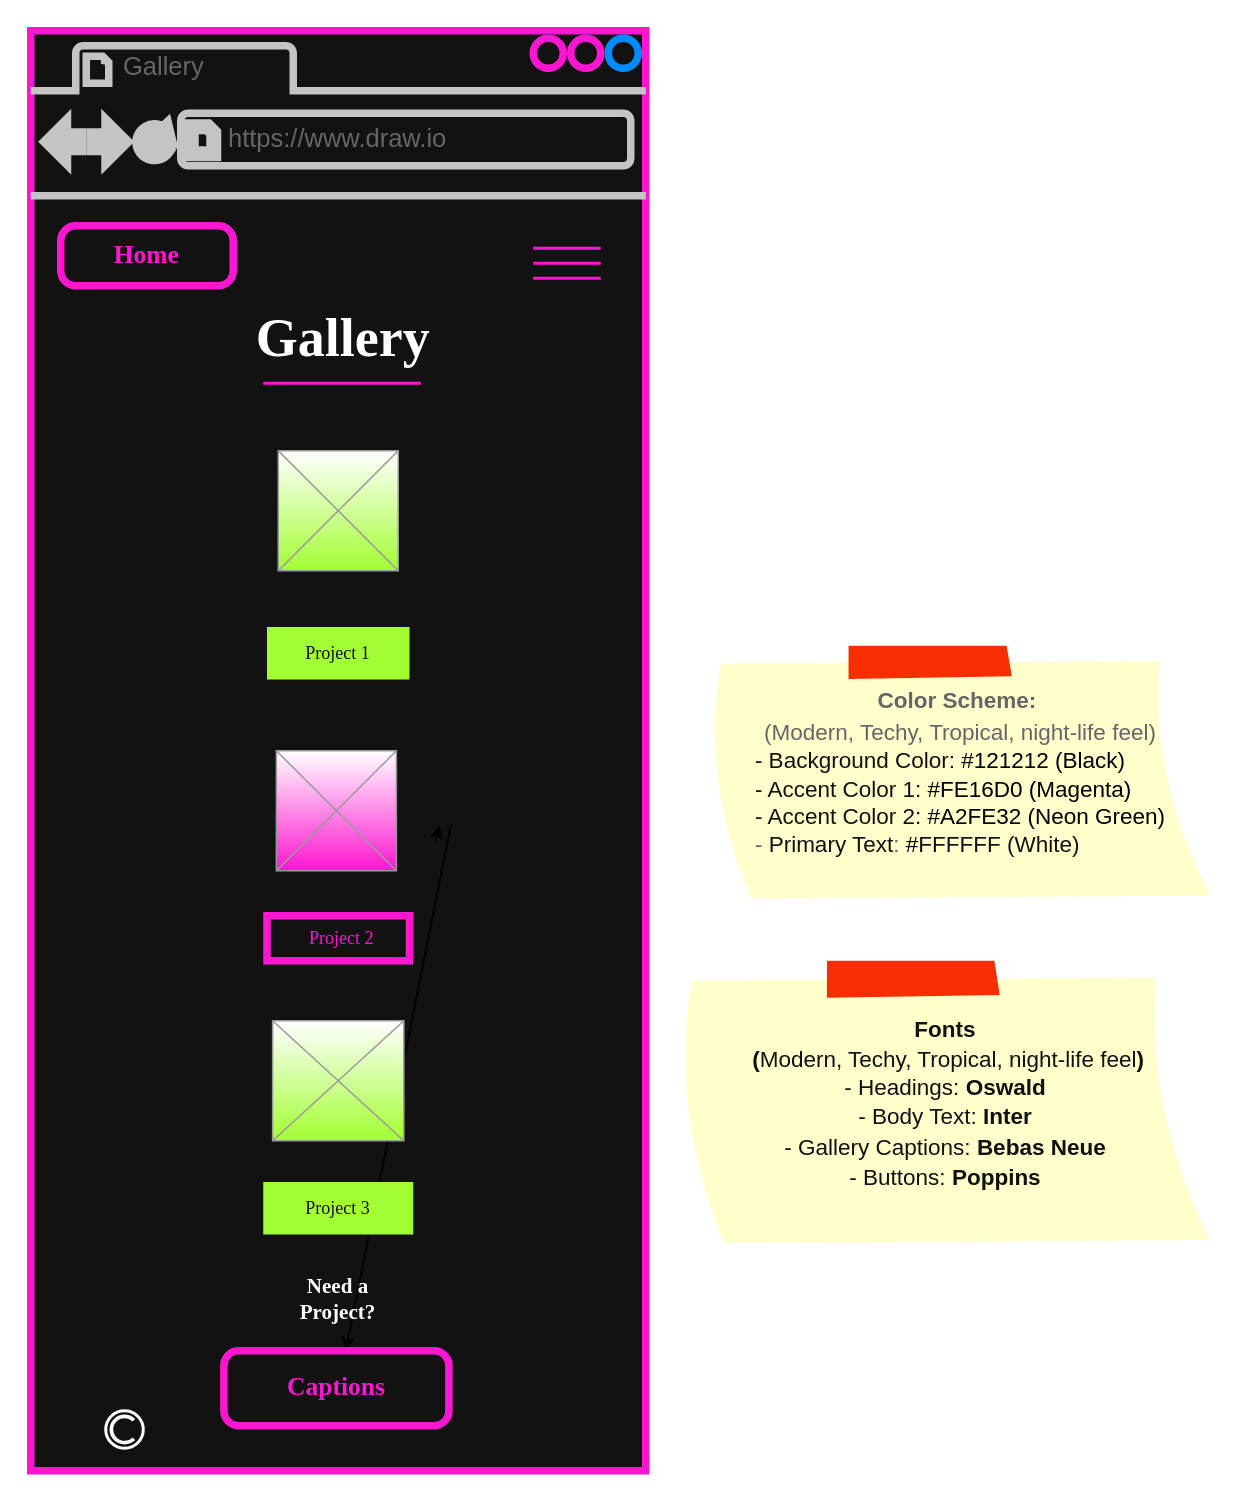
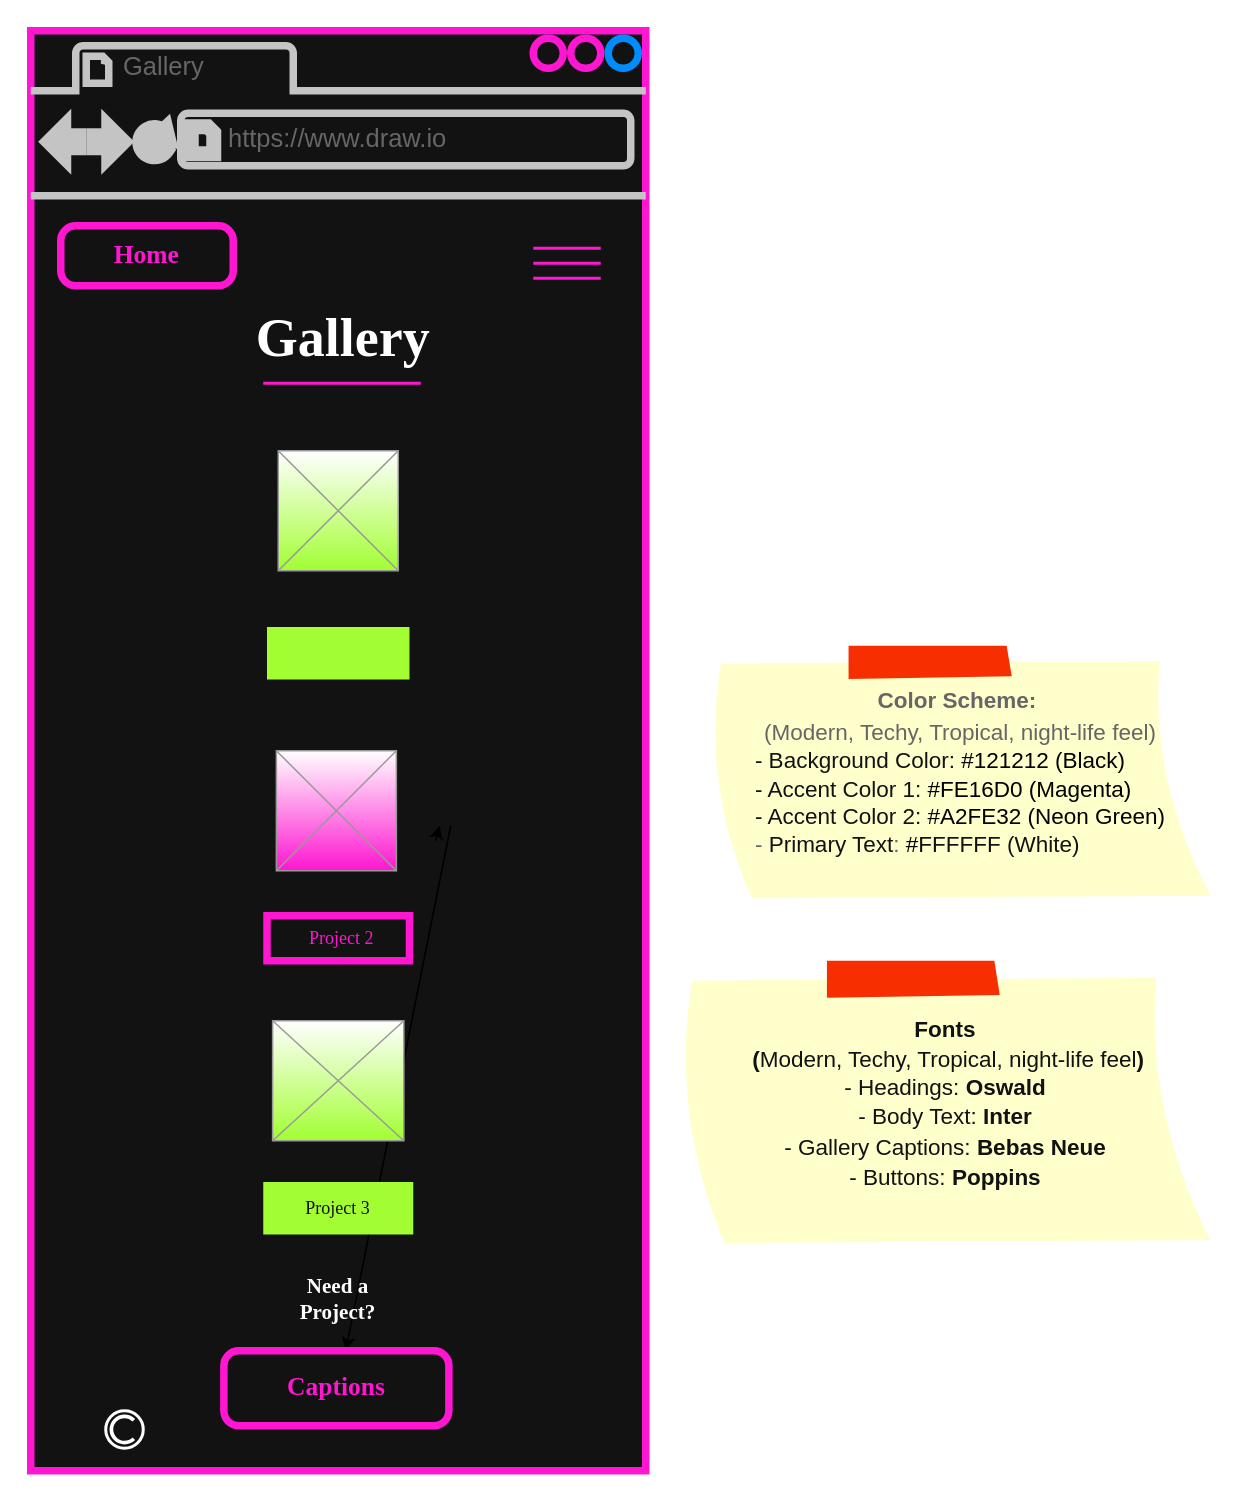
  <mxCell id="0" />
  <mxCell id="1" parent="0" />
  <mxCell id="2" value="" style="strokeWidth=5;shadow=0;dashed=0;align=center;html=1;shape=mxgraph.mockup.containers.browserWindow;rSize=0;strokeColor=#FE16D0;strokeColor2=#008cff;strokeColor3=#c4c4c4;mainText=,;recursiveResize=0;fillColor=#121212;fontFamily=Inter;fontSource=https%3A%2F%2Ffonts.googleapis.com%2Fcss%3Ffamily%3DInter;gradientColor=default;" parent="1" vertex="1"><mxGeometry x="20" y="20" width="410" height="960" as="geometry" /></mxCell>
  <mxCell id="3" value="Gallery" style="strokeWidth=1;shadow=0;dashed=0;align=center;html=1;shape=mxgraph.mockup.containers.anchor;fontSize=17;fontColor=#666666;align=left;" parent="2" vertex="1"><mxGeometry x="60" y="12" width="110" height="26" as="geometry" /></mxCell>
  <mxCell id="4" value="https://www.draw.io" style="strokeWidth=1;shadow=0;dashed=0;align=center;html=1;shape=mxgraph.mockup.containers.anchor;rSize=0;fontSize=17;fontColor=#666666;align=left;" parent="2" vertex="1"><mxGeometry x="130" y="60" width="250" height="26" as="geometry" /></mxCell>
  <mxCell id="5" value="" style="edgeStyle=none;html=1;" parent="2" edge="1"><mxGeometry relative="1" as="geometry"><mxPoint x="280" y="530" as="sourcePoint" /><mxPoint x="210" y="880" as="targetPoint" /></mxGeometry></mxCell>
  <mxCell id="6" value="&lt;font data-font-src=&quot;https://fonts.googleapis.com/css?family=Poppins&quot; face=&quot;Poppins&quot; style=&quot;color: rgb(254, 22, 208);&quot;&gt;Home&lt;/font&gt;" style="strokeWidth=5;shadow=0;dashed=0;align=center;html=1;shape=mxgraph.mockup.buttons.button;strokeColor=#FE16D0;fontColor=#ffffff;mainText=;buttonStyle=round;fontSize=17;fontStyle=1;fillColor=#121212;whiteSpace=wrap;fontFamily=Oswald;fontSource=https%3A%2F%2Ffonts.googleapis.com%2Fcss%3Ffamily%3DOswald;textShadow=0;labelBackgroundColor=none;gradientColor=none;" parent="2" vertex="1"><mxGeometry x="20" y="130" width="115" height="40" as="geometry" /></mxCell>
  <mxCell id="7" value="" style="strokeColor=#FFFFFF;verticalLabelPosition=bottom;shadow=0;dashed=0;verticalAlign=top;strokeWidth=2;html=1;shape=mxgraph.mockup.misc.copyrightIcon;labelBorderColor=none;fontColor=#333333;fillColor=#121212;" parent="2" vertex="1"><mxGeometry x="50" y="920" width="25" height="25" as="geometry" /></mxCell>
  <mxCell id="8" value="&lt;h3&gt;&lt;font style=&quot;color: rgb(255, 255, 255);&quot; data-font-src=&quot;https://fonts.googleapis.com/css?family=Oswald&quot; face=&quot;Oswald&quot;&gt;Need a Project?&lt;/font&gt;&lt;/h3&gt;" style="text;html=1;strokeColor=none;fillColor=none;align=center;verticalAlign=middle;whiteSpace=wrap;rounded=0;labelBorderColor=none;fontColor=#E76F51;" parent="2" vertex="1"><mxGeometry x="175" y="830" width="60" height="30" as="geometry" /></mxCell>
  <mxCell id="9" value="" style="verticalLabelPosition=bottom;shadow=0;dashed=0;align=center;html=1;verticalAlign=top;strokeWidth=1;shape=mxgraph.mockup.graphics.simpleIcon;strokeColor=#999999;gradientColor=#A2FE32;" parent="2" vertex="1"><mxGeometry x="165" y="280" width="80" height="80" as="geometry" /></mxCell>
  <mxCell id="10" value="" style="edgeStyle=none;html=1;" parent="2" edge="1"><mxGeometry relative="1" as="geometry"><mxPoint x="270" y="540" as="sourcePoint" /><mxPoint x="272.5" y="530" as="targetPoint" /></mxGeometry></mxCell>
  <mxCell id="11" value="" style="rounded=0;whiteSpace=wrap;html=1;fillColor=#A2FE32;strokeColor=#A2FE32;strokeWidth=5;" parent="2" vertex="1"><mxGeometry x="159.99" y="400" width="90" height="30" as="geometry" /></mxCell>
  <mxCell id="12" value="" style="rounded=0;whiteSpace=wrap;html=1;fillColor=#121212;strokeColor=#FE16D0;strokeWidth=5;" parent="2" vertex="1"><mxGeometry x="157.5" y="590" width="95" height="30" as="geometry" /></mxCell>
- <mxCell id="13" value="&lt;font style=&quot;color: rgb(18, 18, 18);&quot; face=&quot;Poppins&quot;&gt;Project 1&lt;/font&gt;" style="text;html=1;align=center;verticalAlign=middle;whiteSpace=wrap;rounded=0;" parent="2" vertex="1"><mxGeometry x="168.12" y="400" width="73.75" height="30" as="geometry" /></mxCell>
  <mxCell id="14" value="&lt;font style=&quot;color: rgb(254, 22, 208);&quot; data-font-src=&quot;https://fonts.googleapis.com/css?family=Poppins&quot; face=&quot;Poppins&quot;&gt;Project 2&lt;/font&gt;" style="text;html=1;align=center;verticalAlign=middle;whiteSpace=wrap;rounded=0;" parent="2" vertex="1"><mxGeometry x="175" y="590" width="65" height="30" as="geometry" /></mxCell>
  <mxCell id="15" value="" style="line;strokeWidth=2;html=1;strokeColor=#FE16D0;gradientColor=none;" parent="2" vertex="1"><mxGeometry x="335" y="150" width="45" height="10" as="geometry" /></mxCell>
  <mxCell id="16" value="" style="line;strokeWidth=2;html=1;strokeColor=#FE16D0;gradientColor=#39FF14;textShadow=0;" parent="2" vertex="1"><mxGeometry x="335" y="160" width="45" height="10" as="geometry" /></mxCell>
  <mxCell id="17" value="" style="line;strokeWidth=2;html=1;strokeColor=#FE16D0;gradientColor=none;" parent="2" vertex="1"><mxGeometry x="335" y="140" width="45" height="10" as="geometry" /></mxCell>
  <mxCell id="18" value="" style="verticalLabelPosition=bottom;shadow=0;dashed=0;align=center;html=1;verticalAlign=top;strokeWidth=1;shape=mxgraph.mockup.graphics.simpleIcon;strokeColor=#999999;gradientColor=#FE16D0;" parent="2" vertex="1"><mxGeometry x="163.75" y="480" width="80" height="80" as="geometry" /></mxCell>
  <mxCell id="19" value="" style="verticalLabelPosition=bottom;shadow=0;dashed=0;align=center;html=1;verticalAlign=top;strokeWidth=1;shape=mxgraph.mockup.graphics.simpleIcon;strokeColor=#999999;gradientColor=#A2FE32;" parent="2" vertex="1"><mxGeometry x="161.24" y="660" width="87.5" height="80" as="geometry" /></mxCell>
  <mxCell id="20" value="" style="rounded=0;whiteSpace=wrap;html=1;fillColor=#A2FE32;strokeColor=#A2FE32;strokeWidth=5;" parent="2" vertex="1"><mxGeometry x="157.5" y="770" width="95" height="30" as="geometry" /></mxCell>
  <mxCell id="21" value="&lt;font style=&quot;color: rgb(18, 18, 18);&quot; data-font-src=&quot;https://fonts.googleapis.com/css?family=Poppins&quot; face=&quot;Poppins&quot;&gt;Project 3&lt;/font&gt;" style="text;html=1;align=center;verticalAlign=middle;whiteSpace=wrap;rounded=0;" parent="2" vertex="1"><mxGeometry x="175" y="770" width="60" height="30" as="geometry" /></mxCell>
  <mxCell id="22" value="&lt;h2&gt;&lt;font style=&quot;color: rgb(255, 255, 255);&quot; data-font-src=&quot;https://fonts.googleapis.com/css?family=Oswald&quot; face=&quot;Oswald&quot;&gt;Gallery&lt;/font&gt;&lt;/h2&gt;" style="text;strokeColor=none;fillColor=none;html=1;fontSize=24;fontStyle=1;verticalAlign=middle;align=center;fontColor=#00FFFF;labelBorderColor=none;" parent="2" vertex="1"><mxGeometry x="150" y="170" width="115" height="70" as="geometry" /></mxCell>
  <mxCell id="23" value="&lt;font style=&quot;color: rgb(254, 22, 208);&quot; face=&quot;Poppins&quot;&gt;Captions&lt;/font&gt;" style="strokeWidth=5;shadow=0;dashed=0;align=center;html=1;shape=mxgraph.mockup.buttons.button;strokeColor=#FE16D0;fontColor=#ffffff;mainText=;buttonStyle=round;fontSize=17;fontStyle=1;fillColor=#121212;whiteSpace=wrap;labelBorderColor=none;" parent="2" vertex="1"><mxGeometry x="128.75" y="880" width="150" height="50" as="geometry" /></mxCell>
  <mxCell id="24" value="" style="line;strokeWidth=2;html=1;strokeColor=#FE16D0;gradientColor=#39FF14;textShadow=0;" vertex="1" parent="2"><mxGeometry x="155" y="230" width="105" height="10" as="geometry" /></mxCell>
  <mxCell id="25" value="&lt;div style=&quot;&quot;&gt;&lt;font style=&quot;font-size: 15px;&quot;&gt;&lt;b style=&quot;background-color: transparent;&quot;&gt;Color Scheme:&lt;/b&gt;&lt;span style=&quot;background-color: transparent;&quot;&gt;&amp;nbsp;&lt;/span&gt;&lt;/font&gt;&lt;/div&gt;&lt;div style=&quot;&quot;&gt;&lt;span style=&quot;background-color: transparent;&quot;&gt;&lt;font style=&quot;font-size: 15px;&quot;&gt;(Modern, Techy, Tropical, night-life feel)&lt;/font&gt;&lt;/span&gt;&lt;/div&gt;&lt;font style=&quot;color: rgb(18, 18, 18); font-size: 15px;&quot;&gt;&lt;div style=&quot;text-align: left;&quot;&gt;&lt;span style=&quot;background-color: transparent;&quot;&gt;- Background Color:&amp;nbsp;&lt;/span&gt;&lt;span style=&quot;background-color: transparent; line-height: 18.4px; color: rgb(0, 0, 0);&quot;&gt;#&lt;span style=&quot;line-height: 15.333px; color: rgb(0, 0, 0);&quot;&gt;121212&lt;/span&gt;&lt;span style=&quot;color: rgb(0, 0, 0);&quot;&gt;&lt;/span&gt;&amp;nbsp;(Black)&lt;/span&gt;&lt;/div&gt;&lt;font face=&quot;Helvetica&quot;&gt;&lt;div style=&quot;text-align: left;&quot;&gt;&lt;span style=&quot;background-color: transparent;&quot;&gt;- Accent Color 1:&amp;nbsp;&lt;/span&gt;&lt;span style=&quot;background-color: transparent; line-height: 18.4px; color: rgb(0, 0, 0);&quot;&gt;#&lt;/span&gt;&lt;span style=&quot;background-color: transparent; line-height: 18.4px; color: rgb(0, 0, 0);&quot;&gt;&lt;font&gt;FE16D0&lt;/font&gt;&lt;/span&gt;&lt;span style=&quot;background-color: transparent; line-height: 18.4px; color: rgb(0, 0, 0);&quot;&gt;&amp;nbsp;(Magenta)&lt;/span&gt;&lt;/div&gt;&lt;div style=&quot;text-align: left;&quot;&gt;&lt;span style=&quot;background-color: transparent;&quot;&gt;- Accent Color 2:&amp;nbsp;&lt;/span&gt;&lt;span style=&quot;background-color: transparent; line-height: 18.4px; color: rgb(0, 0, 0);&quot;&gt;#&lt;/span&gt;&lt;span style=&quot;background-color: transparent; line-height: 18.4px; color: rgb(0, 0, 0);&quot;&gt;&lt;font&gt;A2FE32&lt;/font&gt;&lt;/span&gt;&lt;span style=&quot;background-color: transparent; line-height: 18.4px; color: rgb(0, 0, 0);&quot;&gt;&amp;nbsp;(Neon Green)&lt;/span&gt;&lt;/div&gt;&lt;/font&gt;&lt;/font&gt;&lt;div&gt;&lt;div style=&quot;text-align: left;&quot;&gt;&lt;font style=&quot;font-size: 15px;&quot;&gt;&lt;span style=&quot;scrollbar-color: light-dark(#e2e2e2, #4b4b4b)&lt;br/&gt;&#09;&#09;&#09;&#09;&#09;light-dark(#fbfbfb, var(--dark-panel-color)); line-height: 18.4px;&quot;&gt;&lt;span style=&quot;scrollbar-color: light-dark(#e2e2e2, #4b4b4b)&lt;br/&gt;&#09;&#09;&#09;&#09;&#09;light-dark(#fbfbfb, var(--dark-panel-color)); line-height: 18.4px;&quot;&gt;&lt;font style=&quot;&quot; face=&quot;Helvetica&quot;&gt;&lt;span style=&quot;color: rgb(102, 102, 102);&quot;&gt;- &lt;/span&gt;&lt;span style=&quot;color: rgb(102, 102, 102);&quot;&gt;&lt;font style=&quot;color: rgb(18, 18, 18);&quot;&gt;Primary Text&lt;/font&gt;&lt;/span&gt;&lt;span style=&quot;color: rgb(102, 102, 102);&quot;&gt;:&amp;nbsp;&lt;/span&gt;&lt;span style=&quot;color: rgb(0, 0, 0); scrollbar-color: light-dark(#e2e2e2, #4b4b4b)&lt;br/&gt;&#09;&#09;&#09;&#09;&#09;light-dark(#fbfbfb, var(--dark-panel-color)); line-height: 18.4px;&quot;&gt;#&lt;/span&gt;&lt;/font&gt;&lt;/span&gt;&lt;/span&gt;&lt;span style=&quot;color: light-dark(rgb(18, 18, 18), rgb(222, 222, 222)); background-color: transparent;&quot;&gt;&lt;font&gt;FFFFFF&lt;/font&gt;&lt;/span&gt;&lt;span style=&quot;color: light-dark(rgb(18, 18, 18), rgb(222, 222, 222)); background-color: transparent;&quot;&gt;&amp;nbsp;(White)&lt;/span&gt;&lt;/font&gt;&lt;/div&gt;&lt;/div&gt;" style="strokeWidth=1;shadow=0;dashed=0;align=center;html=1;shape=mxgraph.mockup.text.stickyNote2;fontColor=#666666;mainText=;fontSize=17;whiteSpace=wrap;fillColor=#ffffcc;strokeColor=#F62E00;" parent="1" vertex="1"><mxGeometry x="470" y="430" width="340" height="170" as="geometry" /></mxCell>
  <mxCell id="26" value="&lt;b&gt;&lt;font style=&quot;font-size: 15px; color: rgb(18, 18, 18);&quot;&gt;Fonts&lt;/font&gt;&lt;/b&gt;&lt;div&gt;&lt;font style=&quot;font-size: 15px; color: rgb(18, 18, 18);&quot;&gt;&lt;b&gt;&amp;nbsp;(&lt;/b&gt;&lt;span&gt;Modern, Techy, Tropical, night-life feel&lt;/span&gt;&lt;b&gt;)&lt;/b&gt;&lt;br&gt;&lt;div style=&quot;&quot;&gt;&lt;span style=&quot;background-color: transparent;&quot;&gt;- Headings: &lt;b&gt;Oswald&lt;/b&gt;&lt;/span&gt;&lt;/div&gt;&lt;/font&gt;&lt;div style=&quot;&quot;&gt;&lt;font style=&quot;font-size: 15px; color: rgb(18, 18, 18);&quot;&gt;&lt;span&gt;- Body Text: &lt;b&gt;Inter&lt;/b&gt;&lt;/span&gt;&lt;br&gt;&lt;/font&gt;&lt;/div&gt;&lt;div style=&quot;&quot;&gt;&lt;font style=&quot;font-size: 15px; color: rgb(18, 18, 18);&quot;&gt;&lt;span&gt;- Gallery Captions: &lt;b&gt;Bebas Neue&lt;/b&gt;&lt;/span&gt;&lt;span&gt;&lt;br&gt;&lt;/span&gt;&lt;/font&gt;&lt;/div&gt;&lt;div style=&quot;&quot;&gt;&lt;span&gt;&lt;font style=&quot;font-size: 15px; color: rgb(18, 18, 18);&quot;&gt;- Buttons: &lt;b style=&quot;&quot;&gt;Poppins&lt;/b&gt;&lt;/font&gt;&lt;/span&gt;&lt;span style=&quot;color: rgb(102, 102, 102);&quot;&gt;&lt;br&gt;&lt;/span&gt;&lt;/div&gt;&lt;/div&gt;" style="strokeWidth=1;shadow=0;dashed=0;align=center;html=1;shape=mxgraph.mockup.text.stickyNote2;fontColor=#666666;mainText=;fontSize=17;whiteSpace=wrap;fillColor=#ffffcc;strokeColor=#F62E00;" parent="1" vertex="1"><mxGeometry x="450" y="640" width="360" height="190" as="geometry" /></mxCell>
